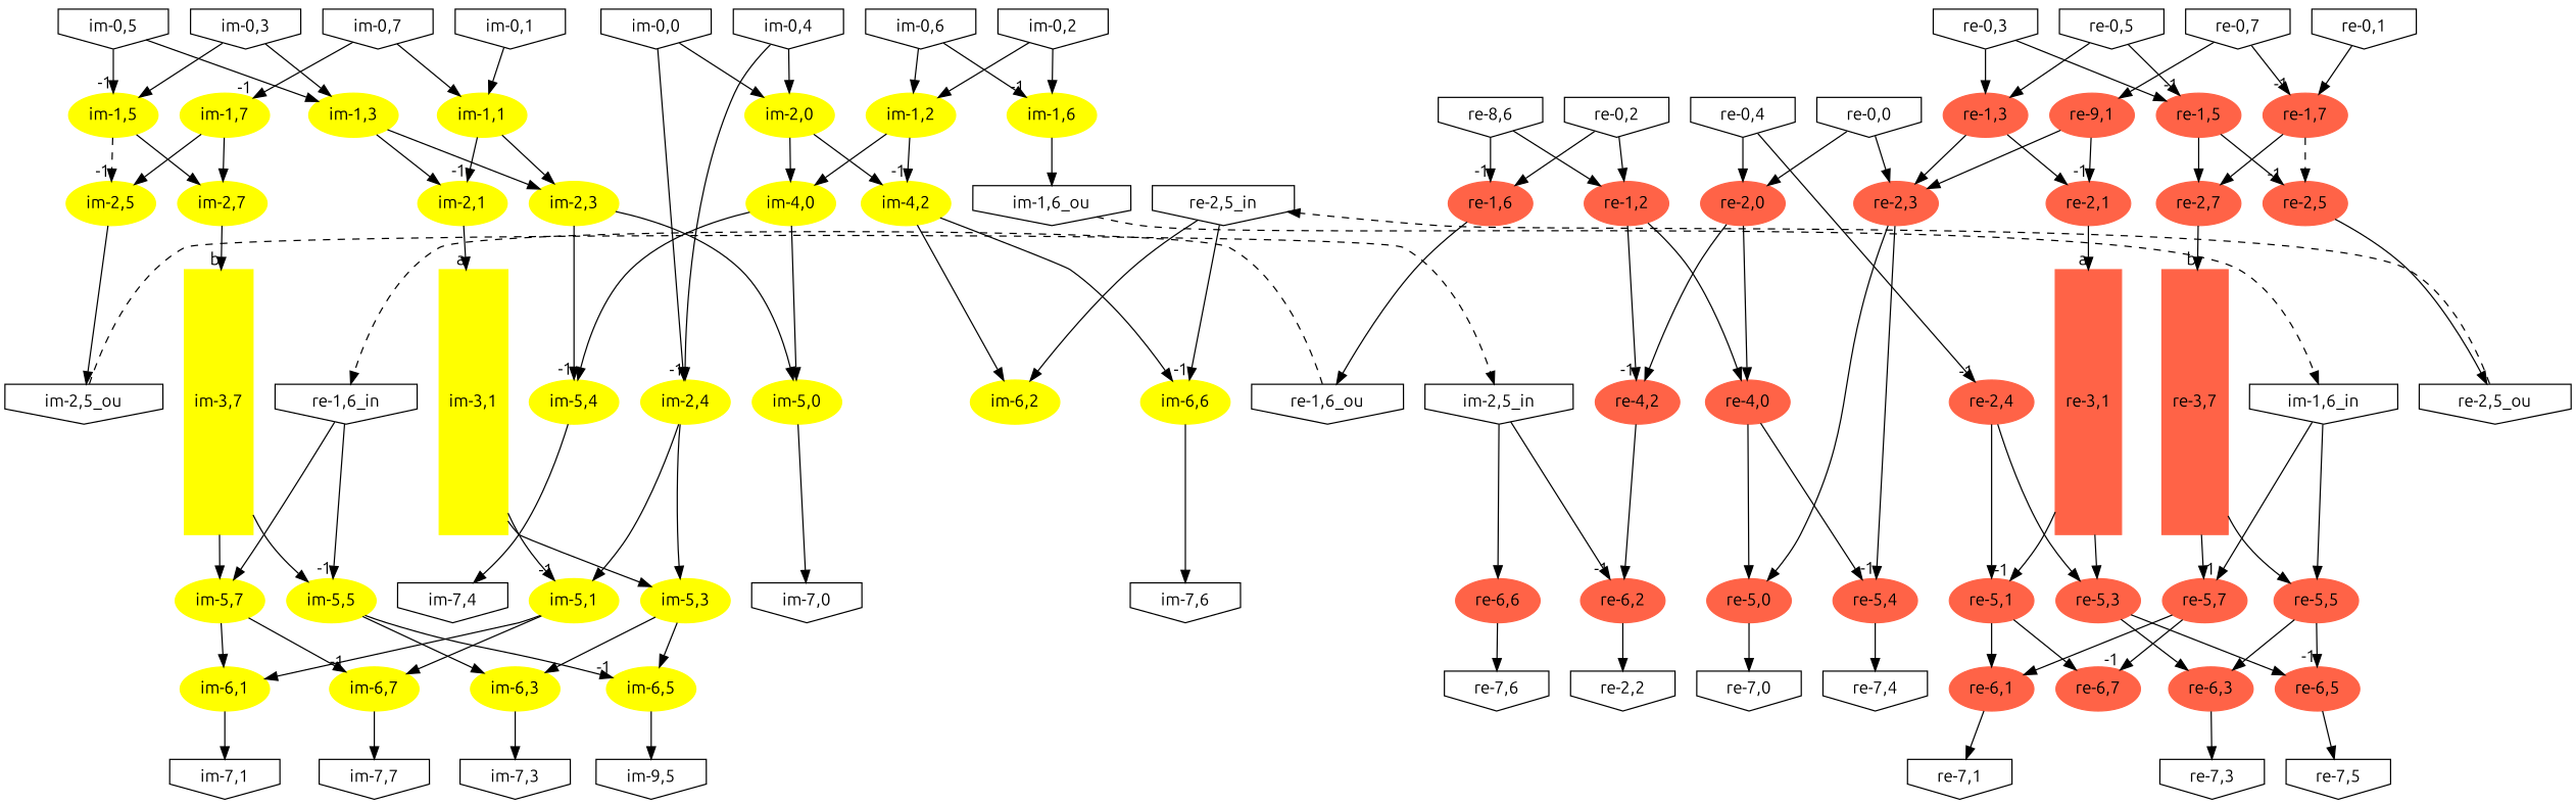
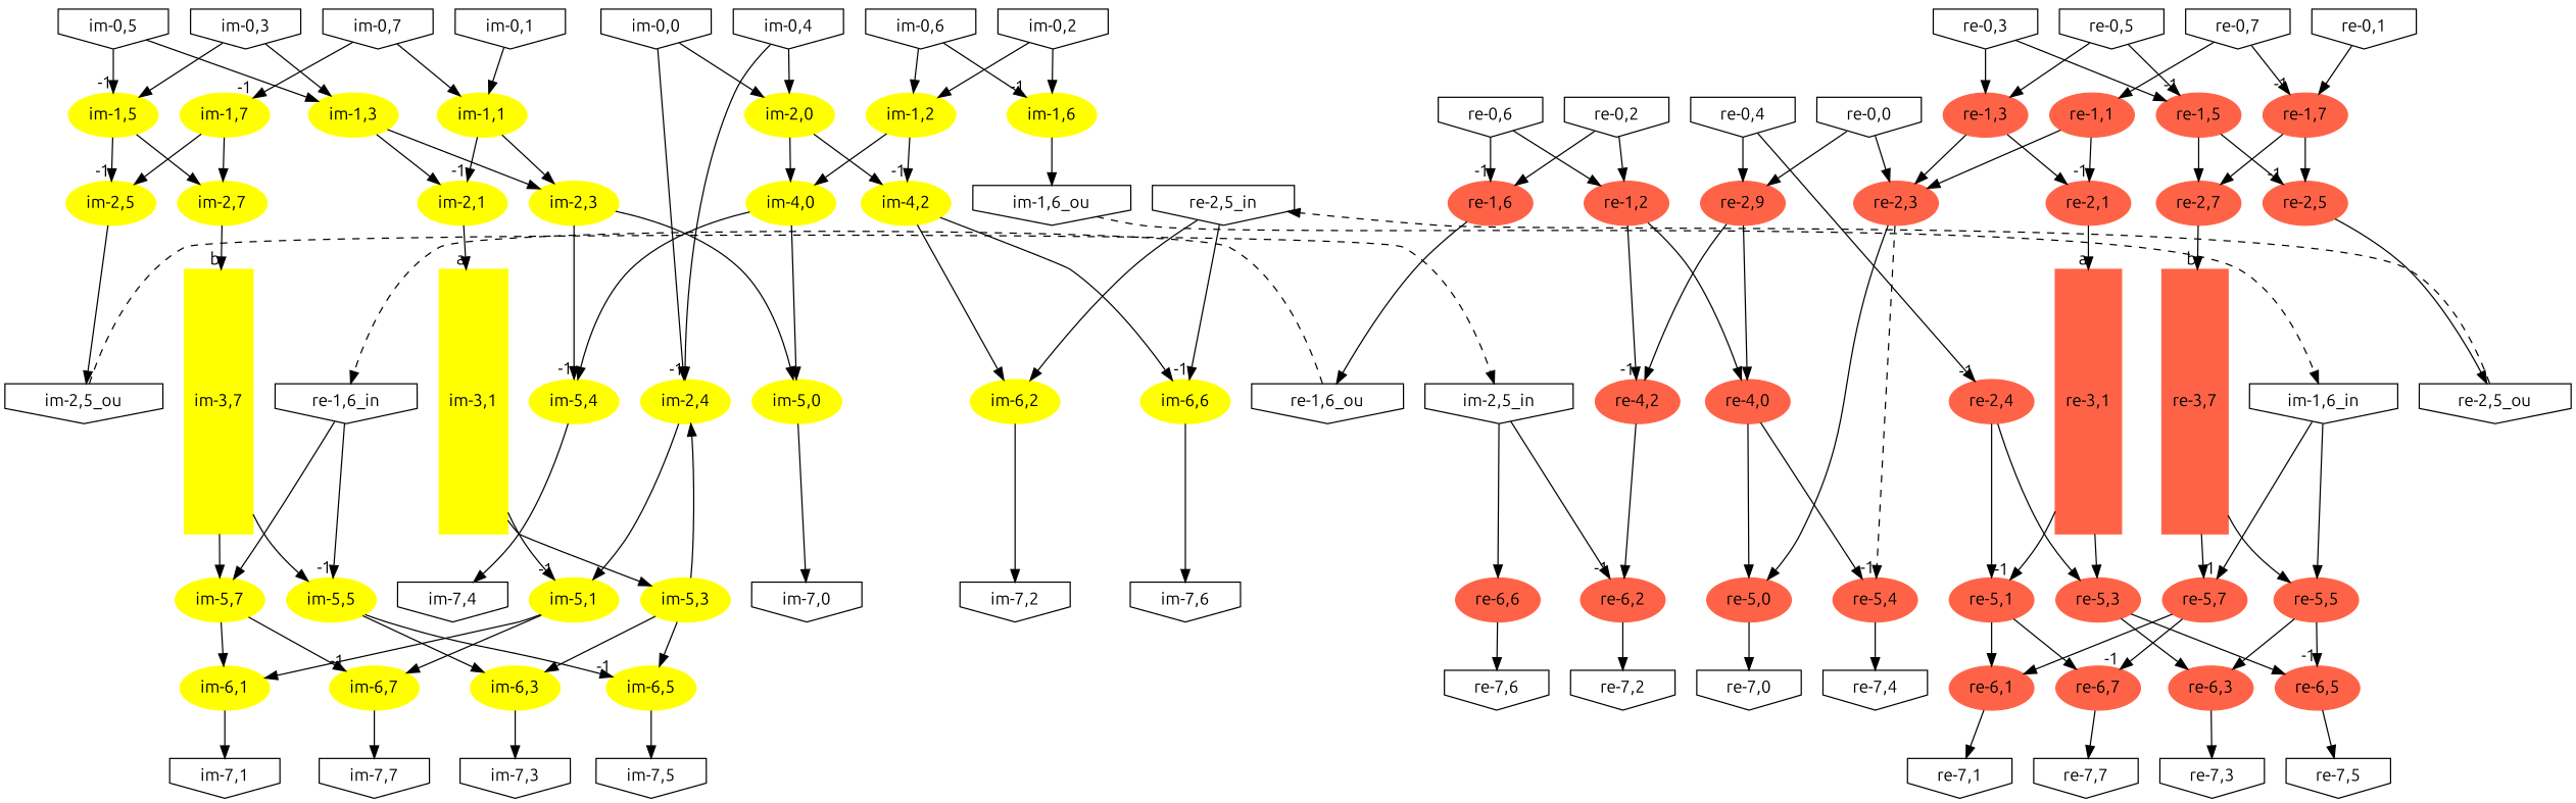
  digraph {
    fontname=Ubuntu
    node [fontname=Ubuntu shape=oval fontcolor=black style=filled]
    edge [fontname=Ubuntu]
    "im-0,0" [shape=invhouse fontcolor="" style=""]
    "im-2,0" [color=yellow]
    "im-2,4" [color=yellow]
    "im-4,0" [color=yellow]
    "im-4,2" [color=yellow]
    "im-5,1" [color=yellow]
    "im-5,3" [color=yellow]
    "im-0,1" [shape=invhouse fontcolor="" style=""]
    "im-1,1" [color=yellow]
    "im-2,1" [color=yellow]
    "im-2,3" [color=yellow]
    "im-1,7" [color=yellow]
    "im-2,5" [color=yellow]
    "im-2,7" [color=yellow]
    "im-0,2" [shape=invhouse fontcolor="" style=""]
    "im-1,2" [color=yellow]
    "im-1,6" [color=yellow]
    "im-1,6_ou" [shape=invhouse fontcolor="" style=""]
    "im-0,3" [shape=invhouse fontcolor="" style=""]
    "im-1,3" [color=yellow]
    "im-1,5" [color=yellow]
    "im-0,4" [shape=invhouse fontcolor="" style=""]
    "im-0,5" [shape=invhouse fontcolor="" style=""]
    "im-0,6" [shape=invhouse fontcolor="" style=""]
    "im-0,7" [shape=invhouse fontcolor="" style=""]
    "im-3,1" [color=yellow height=3 shape=box]
    "im-5,0" [color=yellow]
    "im-5,4" [color=yellow]
    "im-6,2" [color=yellow]
    "im-6,6" [color=yellow]
    "im-2,5_ou" [shape=invhouse fontcolor="" style=""]
    "im-3,7" [color=yellow height=3 shape=box]
    "im-1,6_in" [shape=invhouse fontcolor="" style=""]
    "re-5,5" [color=tomato]
    "re-5,7" [color=tomato]
    "re-6,3" [color=tomato]
    "re-6,5" [color=tomato]
    "re-6,1" [color=tomato]
    "re-6,7" [color=tomato]
    "im-7,0" [shape=invhouse fontcolor="" style=""]
    "im-7,4" [shape=invhouse fontcolor="" style=""]
    "im-6,1" [color=yellow]
    "im-6,7" [color=yellow]
    "im-6,3" [color=yellow]
    "im-6,5" [color=yellow]
    "im-2,5_in" [shape=invhouse fontcolor="" style=""]
    "re-6,2" [color=tomato]
    "re-6,6" [color=tomato]
-   "re-7,2" [shape=invhouse label="re-2,2" fontcolor="" style=""]
+   "re-7,2" [shape=invhouse fontcolor="" style=""]
    "re-7,6" [shape=invhouse fontcolor="" style=""]
    "im-5,5" [color=yellow]
    "im-5,7" [color=yellow]
+   "im-7,2" [shape=invhouse fontcolor="" style=""]
    "im-7,6" [shape=invhouse fontcolor="" style=""]
    "im-7,1" [shape=invhouse fontcolor="" style=""]
    "im-7,7" [shape=invhouse fontcolor="" style=""]
    "im-7,3" [shape=invhouse fontcolor="" style=""]
-   "im-7,5" [shape=invhouse label="im-9,5" fontcolor="" style=""]
+   "im-7,5" [shape=invhouse fontcolor="" style=""]
    "re-0,0" [shape=invhouse fontcolor="" style=""]
-   "re-2,0" [color=tomato]
+   "re-2,0" [color=tomato label="re-2,9"]
    "re-2,3" [color=tomato]
    "re-4,0" [color=tomato]
    "re-4,2" [color=tomato]
    "re-2,4" [color=tomato]
    "re-5,1" [color=tomato]
    "re-5,3" [color=tomato]
    "re-0,1" [shape=invhouse fontcolor="" style=""]
    "re-1,7" [color=tomato]
-   "re-1,1" [color=tomato label="re-9,1"]
+   "re-1,1" [color=tomato]
    "re-2,1" [color=tomato]
    "re-2,5" [color=tomato]
    "re-2,7" [color=tomato]
    "re-0,2" [shape=invhouse fontcolor="" style=""]
    "re-1,2" [color=tomato]
    "re-1,6" [color=tomato]
    "re-1,6_ou" [shape=invhouse fontcolor="" style=""]
    "re-0,3" [shape=invhouse fontcolor="" style=""]
    "re-1,3" [color=tomato]
    "re-1,5" [color=tomato]
    "re-0,4" [shape=invhouse fontcolor="" style=""]
    "re-0,5" [shape=invhouse fontcolor="" style=""]
-   "re-0,6" [shape=invhouse label="re-8,6" fontcolor="" style=""]
+   "re-0,6" [shape=invhouse fontcolor="" style=""]
    "re-0,7" [shape=invhouse fontcolor="" style=""]
    "re-3,1" [color=tomato height=3 shape=box]
    "re-5,0" [color=tomato]
    "re-5,4" [color=tomato]
    "re-2,5_ou" [shape=invhouse fontcolor="" style=""]
    "re-3,7" [color=tomato height=3 shape=box]
    "re-1,6_in" [shape=invhouse fontcolor="" style=""]
    "re-7,0" [shape=invhouse fontcolor="" style=""]
    "re-7,4" [shape=invhouse fontcolor="" style=""]
    "re-2,5_in" [shape=invhouse fontcolor="" style=""]
    "re-7,1" [shape=invhouse fontcolor="" style=""]
+   "re-7,7" [shape=invhouse fontcolor="" style=""]
    "re-7,3" [shape=invhouse fontcolor="" style=""]
    "re-7,5" [shape=invhouse fontcolor="" style=""]
    "im-0,0" -> "im-2,0"
    "im-0,0" -> "im-2,4"
    "im-2,0" -> "im-4,0"
    "im-2,0" -> "im-4,2"
    "im-2,4" -> "im-5,1"
-   "im-2,4" -> "im-5,3"
+   "im-5,3" -> "im-2,4"
    "im-4,0" -> "im-5,0"
    "im-4,0" -> "im-5,4"
    "im-4,2" -> "im-6,2"
    "im-4,2" -> "im-6,6"
    "im-5,1" -> "im-6,1"
    "im-5,1" -> "im-6,7"
    "im-5,3" -> "im-6,3"
    "im-5,3" -> "im-6,5"
    "im-0,1" -> "im-1,1"
    "im-1,1" -> "im-2,1" [headlabel=-1]
    "im-1,1" -> "im-2,3"
    "im-2,1" -> "im-3,1" [headlabel=a]
    "im-2,3" -> "im-5,0"
    "im-2,3" -> "im-5,4" [headlabel=-1]
    "im-1,7" -> "im-2,5"
    "im-1,7" -> "im-2,7"
    "im-2,5" -> "im-2,5_ou"
    "im-2,7" -> "im-3,7" [headlabel=b]
    "im-0,2" -> "im-1,2"
    "im-0,2" -> "im-1,6"
    "im-1,2" -> "im-4,0"
    "im-1,2" -> "im-4,2" [headlabel=-1]
    "im-1,6" -> "im-1,6_ou"
    "im-1,6_ou" -> "im-1,6_in" [constraint=false style=dashed]
    "im-0,3" -> "im-1,3"
    "im-0,3" -> "im-1,5"
    "im-1,3" -> "im-2,1"
    "im-1,3" -> "im-2,3"
-   "im-1,5" -> "im-2,5" [headlabel=-1 style=dashed]
+   "im-1,5" -> "im-2,5" [headlabel=-1]
    "im-1,5" -> "im-2,7"
    "im-0,4" -> "im-2,0"
    "im-0,4" -> "im-2,4" [headlabel=-1]
    "im-0,5" -> "im-1,3"
    "im-0,5" -> "im-1,5" [headlabel=-1]
    "im-0,6" -> "im-1,2"
    "im-0,6" -> "im-1,6" [headlabel=-1]
    "im-0,7" -> "im-1,1"
    "im-0,7" -> "im-1,7" [headlabel=-1]
    "im-3,1" -> "im-5,1" [headlabel=-1]
    "im-3,1" -> "im-5,3"
    "im-5,0" -> "im-7,0"
    "im-5,4" -> "im-7,4"
+   "im-6,2" -> "im-7,2"
    "im-6,6" -> "im-7,6"
    "im-2,5_ou" -> "im-2,5_in" [constraint=false style=dashed]
    "im-3,7" -> "im-5,5"
    "im-3,7" -> "im-5,7"
    "im-1,6_in" -> "re-5,5"
    "im-1,6_in" -> "re-5,7" [headlabel=-1]
    "re-5,5" -> "re-6,3"
    "re-5,5" -> "re-6,5" [headlabel=-1]
    "re-5,7" -> "re-6,1"
    "re-5,7" -> "re-6,7" [headlabel=-1]
    "re-6,3" -> "re-7,3"
    "re-6,5" -> "re-7,5"
    "re-6,1" -> "re-7,1"
+   "re-6,7" -> "re-7,7"
    "im-6,1" -> "im-7,1"
    "im-6,7" -> "im-7,7"
    "im-6,3" -> "im-7,3"
    "im-6,5" -> "im-7,5"
    "im-2,5_in" -> "re-6,2" [headlabel=-1]
    "im-2,5_in" -> "re-6,6"
    "re-6,2" -> "re-7,2"
    "re-6,6" -> "re-7,6"
    "im-5,5" -> "im-6,3"
    "im-5,5" -> "im-6,5" [headlabel=-1]
    "im-5,7" -> "im-6,1"
    "im-5,7" -> "im-6,7" [headlabel=-1]
    "re-0,0" -> "re-2,0"
    "re-0,0" -> "re-2,3"
    "re-2,0" -> "re-4,0"
    "re-2,0" -> "re-4,2"
    "re-2,3" -> "re-5,0"
-   "re-2,3" -> "re-5,4" [headlabel=-1]
+   "re-2,3" -> "re-5,4" [headlabel=-1 style=dashed]
    "re-4,0" -> "re-5,0"
    "re-4,0" -> "re-5,4"
    "re-4,2" -> "re-6,2"
    "re-2,4" -> "re-5,1"
    "re-2,4" -> "re-5,3"
    "re-5,1" -> "re-6,1"
    "re-5,1" -> "re-6,7"
    "re-5,3" -> "re-6,3"
    "re-5,3" -> "re-6,5"
    "re-0,1" -> "re-1,7"
-   "re-1,7" -> "re-2,5" [style=dashed]
+   "re-1,7" -> "re-2,5"
    "re-1,7" -> "re-2,7"
    "re-1,1" -> "re-2,3"
    "re-1,1" -> "re-2,1" [headlabel=-1]
    "re-2,1" -> "re-3,1" [headlabel=a]
    "re-2,5" -> "re-2,5_ou"
    "re-2,7" -> "re-3,7" [headlabel=b]
    "re-0,2" -> "re-1,2"
    "re-0,2" -> "re-1,6"
    "re-1,2" -> "re-4,0"
    "re-1,2" -> "re-4,2" [headlabel=-1]
    "re-1,6" -> "re-1,6_ou"
    "re-1,6_ou" -> "re-1,6_in" [constraint=false style=dashed]
    "re-0,3" -> "re-1,3"
    "re-0,3" -> "re-1,5"
    "re-1,3" -> "re-2,3"
    "re-1,3" -> "re-2,1"
    "re-1,5" -> "re-2,5" [headlabel=-1]
    "re-1,5" -> "re-2,7"
    "re-0,4" -> "re-2,0"
    "re-0,4" -> "re-2,4" [headlabel=-1]
    "re-0,5" -> "re-1,3"
    "re-0,5" -> "re-1,5" [headlabel=-1]
    "re-0,6" -> "re-1,2"
    "re-0,6" -> "re-1,6" [headlabel=-1]
    "re-0,7" -> "re-1,7" [headlabel=-1]
    "re-0,7" -> "re-1,1"
    "re-3,1" -> "re-5,1" [headlabel=-1]
    "re-3,1" -> "re-5,3"
    "re-5,0" -> "re-7,0"
    "re-5,4" -> "re-7,4"
    "re-2,5_ou" -> "re-2,5_in" [constraint=false style=dashed]
    "re-3,7" -> "re-5,5"
    "re-3,7" -> "re-5,7"
    "re-1,6_in" -> "im-5,5" [headlabel=-1]
    "re-1,6_in" -> "im-5,7"
    "re-2,5_in" -> "im-6,2"
    "re-2,5_in" -> "im-6,6" [headlabel=-1]
  }
